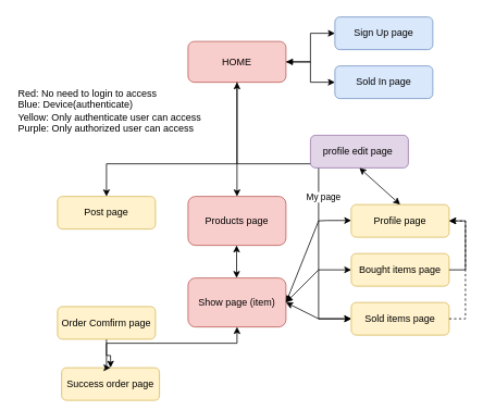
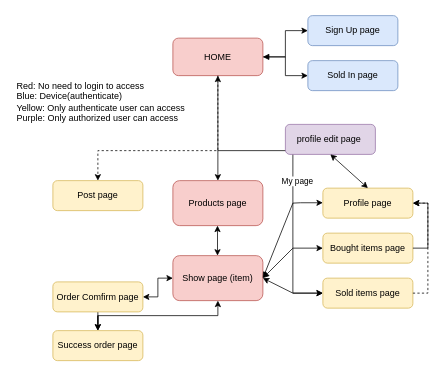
  <mxCell id="0" />
  <mxCell id="1" parent="0" />
  <mxCell id="2" style="edgeStyle=orthogonalEdgeStyle;rounded=0;orthogonalLoop=1;jettySize=auto;html=1;exitX=1;exitY=0.5;exitDx=0;exitDy=0;entryX=0;entryY=0.5;entryDx=0;entryDy=0;" edge="1" parent="1" source="3" target="5"><mxGeometry relative="1" as="geometry"><Array as="points"><mxPoint x="380" y="75" /><mxPoint x="380" y="40" /></Array></mxGeometry></mxCell>
  <mxCell id="3" value="HOME" style="rounded=1;whiteSpace=wrap;html=1;fillColor=#f8cecc;strokeColor=#b85450;" vertex="1" parent="1"><mxGeometry x="230" y="50" width="120" height="50" as="geometry" /></mxCell>
  <mxCell id="4" value="Sold In page" style="whiteSpace=wrap;html=1;rounded=1;fillColor=#dae8fc;strokeColor=#6c8ebf;" vertex="1" parent="1"><mxGeometry x="410" y="80" width="120" height="40" as="geometry" /></mxCell>
  <mxCell id="5" value="Sign Up page" style="rounded=1;whiteSpace=wrap;html=1;fillColor=#dae8fc;strokeColor=#6c8ebf;" vertex="1" parent="1"><mxGeometry x="410" y="20" width="120" height="40" as="geometry" /></mxCell>
  <mxCell id="6" value="Products page" style="rounded=1;whiteSpace=wrap;html=1;fillColor=#f8cecc;strokeColor=#b85450;" vertex="1" parent="1"><mxGeometry x="230" y="240" width="120" height="60" as="geometry" /></mxCell>
+ <mxCell id="7" value="" style="edgeStyle=orthogonalEdgeStyle;rounded=0;orthogonalLoop=1;jettySize=auto;html=1;startArrow=classic;startFill=1;" edge="1" parent="1" source="8" target="11"><mxGeometry relative="1" as="geometry" /></mxCell>
  <mxCell id="8" value="Show page (item)" style="rounded=1;whiteSpace=wrap;html=1;fillColor=#f8cecc;strokeColor=#b85450;" vertex="1" parent="1"><mxGeometry x="230" y="340" width="120" height="60" as="geometry" /></mxCell>
  <mxCell id="9" value="Post page" style="rounded=1;whiteSpace=wrap;html=1;fillColor=#fff2cc;strokeColor=#d6b656;" vertex="1" parent="1"><mxGeometry x="70" y="240" width="120" height="40" as="geometry" /></mxCell>
  <mxCell id="10" style="edgeStyle=orthogonalEdgeStyle;rounded=0;orthogonalLoop=1;jettySize=auto;html=1;" edge="1" parent="1" source="11" target="12"><mxGeometry relative="1" as="geometry"><mxPoint x="130" y="420" as="targetPoint" /></mxGeometry></mxCell>
  <mxCell id="11" value="Order Comfirm page" style="whiteSpace=wrap;html=1;rounded=1;fillColor=#fff2cc;strokeColor=#d6b656;" vertex="1" parent="1"><mxGeometry x="70" y="375" width="120" height="40" as="geometry" /></mxCell>
- <mxCell id="12" value="Success order page" style="rounded=1;whiteSpace=wrap;html=1;fillColor=#fff2cc;strokeColor=#d6b656;" vertex="1" parent="1"><mxGeometry x="75" y="450" width="120" height="40" as="geometry" /></mxCell>
- <mxCell id="13" value="" style="endArrow=classic;html=1;rounded=0;exitX=0.5;exitY=1;exitDx=0;exitDy=0;entryX=0.5;entryY=0;entryDx=0;entryDy=0;" edge="1" parent="1" source="3" target="9"><mxGeometry width="50" height="50" relative="1" as="geometry"><mxPoint x="210" y="460" as="sourcePoint" /><mxPoint x="260" y="410" as="targetPoint" /><Array as="points"><mxPoint x="290" y="200" /><mxPoint x="130" y="200" /></Array></mxGeometry></mxCell>
+ <mxCell id="12" value="Success order page" style="rounded=1;whiteSpace=wrap;html=1;fillColor=#fff2cc;strokeColor=#d6b656;" vertex="1" parent="1"><mxGeometry x="70" y="440" width="120" height="40" as="geometry" /></mxCell>
+ <mxCell id="13" value="" style="endArrow=classic;html=1;rounded=0;exitX=0.5;exitY=1;exitDx=0;exitDy=0;entryX=0.5;entryY=0;entryDx=0;entryDy=0;dashed=1;" edge="1" parent="1" source="3" target="9"><mxGeometry width="50" height="50" relative="1" as="geometry"><mxPoint x="210" y="460" as="sourcePoint" /><mxPoint x="260" y="410" as="targetPoint" /><Array as="points"><mxPoint x="290" y="200" /><mxPoint x="130" y="200" /></Array></mxGeometry></mxCell>
  <mxCell id="14" value="" style="endArrow=classic;html=1;rounded=0;entryX=0;entryY=0.5;entryDx=0;entryDy=0;exitX=1;exitY=0.5;exitDx=0;exitDy=0;startArrow=block;startFill=1;" edge="1" parent="1" source="3" target="4"><mxGeometry width="50" height="50" relative="1" as="geometry"><mxPoint x="360" y="70" as="sourcePoint" /><mxPoint x="260" y="340" as="targetPoint" /><Array as="points"><mxPoint x="380" y="75" /><mxPoint x="380" y="100" /></Array></mxGeometry></mxCell>
  <mxCell id="15" value="" style="endArrow=classic;startArrow=classic;html=1;rounded=0;exitX=0.5;exitY=0;exitDx=0;exitDy=0;" edge="1" parent="1"><mxGeometry width="50" height="50" relative="1" as="geometry"><mxPoint x="289.5" y="340" as="sourcePoint" /><mxPoint x="289.5" y="300" as="targetPoint" /></mxGeometry></mxCell>
  <mxCell id="16" value="Profile page" style="rounded=1;whiteSpace=wrap;html=1;fillColor=#fff2cc;strokeColor=#d6b656;" vertex="1" parent="1"><mxGeometry x="430" y="250" width="120" height="40" as="geometry" /></mxCell>
  <mxCell id="17" value="" style="endArrow=classic;html=1;rounded=0;entryX=0;entryY=0.5;entryDx=0;entryDy=0;startArrow=none;startFill=0;" edge="1" parent="1" target="20"><mxGeometry width="50" height="50" relative="1" as="geometry"><mxPoint x="290" y="200" as="sourcePoint" /><mxPoint x="390" y="400" as="targetPoint" /><Array as="points"><mxPoint x="390" y="200" /><mxPoint x="390" y="390" /></Array></mxGeometry></mxCell>
  <mxCell id="18" value="My page" style="edgeLabel;html=1;align=center;verticalAlign=middle;resizable=0;points=[];" vertex="1" connectable="0" parent="17"><mxGeometry x="-0.19" y="2" relative="1" as="geometry"><mxPoint x="3" y="6" as="offset" /></mxGeometry></mxCell>
  <mxCell id="19" value="Bought items page" style="rounded=1;whiteSpace=wrap;html=1;fillColor=#fff2cc;strokeColor=#d6b656;" vertex="1" parent="1"><mxGeometry x="430" y="310" width="120" height="40" as="geometry" /></mxCell>
  <mxCell id="20" value="Sold items page" style="rounded=1;whiteSpace=wrap;html=1;fillColor=#fff2cc;strokeColor=#d6b656;" vertex="1" parent="1"><mxGeometry x="430" y="370" width="120" height="40" as="geometry" /></mxCell>
  <mxCell id="21" value="" style="endArrow=classic;html=1;rounded=0;entryX=0;entryY=0.5;entryDx=0;entryDy=0;startArrow=block;startFill=1;exitX=1;exitY=0.5;exitDx=0;exitDy=0;" edge="1" parent="1" source="8" target="19"><mxGeometry width="50" height="50" relative="1" as="geometry"><mxPoint x="390" y="330" as="sourcePoint" /><mxPoint x="380" y="410" as="targetPoint" /><Array as="points"><mxPoint x="390" y="330" /></Array></mxGeometry></mxCell>
  <mxCell id="22" value="" style="endArrow=classic;html=1;rounded=0;entryX=0;entryY=0.5;entryDx=0;entryDy=0;startArrow=blockThin;startFill=1;exitX=1;exitY=0.5;exitDx=0;exitDy=0;" edge="1" parent="1" source="8"><mxGeometry width="50" height="50" relative="1" as="geometry"><mxPoint x="390" y="270" as="sourcePoint" /><mxPoint x="430" y="269.5" as="targetPoint" /><Array as="points"><mxPoint x="390" y="270" /><mxPoint x="400" y="269.5" /></Array></mxGeometry></mxCell>
  <mxCell id="23" value="" style="endArrow=classic;startArrow=classic;html=1;rounded=0;exitX=0.5;exitY=0;exitDx=0;exitDy=0;" edge="1" parent="1" source="6"><mxGeometry width="50" height="50" relative="1" as="geometry"><mxPoint x="330" y="460" as="sourcePoint" /><mxPoint x="290" y="100" as="targetPoint" /></mxGeometry></mxCell>
  <mxCell id="24" value="" style="edgeStyle=orthogonalEdgeStyle;rounded=0;orthogonalLoop=1;jettySize=auto;html=1;startArrow=classic;startFill=1;entryX=0.5;entryY=0;entryDx=0;entryDy=0;" edge="1" parent="1" source="8" target="12"><mxGeometry relative="1" as="geometry"><mxPoint x="240" y="400" as="sourcePoint" /><mxPoint x="200" y="380" as="targetPoint" /><Array as="points"><mxPoint x="290" y="420" /><mxPoint x="130" y="420" /></Array></mxGeometry></mxCell>
  <mxCell id="25" value="" style="endArrow=classic;startArrow=classic;html=1;rounded=0;entryX=0;entryY=0.5;entryDx=0;entryDy=0;exitX=1;exitY=0.5;exitDx=0;exitDy=0;" edge="1" parent="1" source="8" target="20"><mxGeometry width="50" height="50" relative="1" as="geometry"><mxPoint x="330" y="460" as="sourcePoint" /><mxPoint x="380" y="410" as="targetPoint" /><Array as="points"><mxPoint x="390" y="390" /></Array></mxGeometry></mxCell>
  <mxCell id="26" value="" style="endArrow=none;startArrow=classic;html=1;rounded=0;exitX=1;exitY=0.5;exitDx=0;exitDy=0;entryX=1;entryY=0.5;entryDx=0;entryDy=0;startFill=1;endFill=0;" edge="1" parent="1" source="16" target="19"><mxGeometry width="50" height="50" relative="1" as="geometry"><mxPoint x="450" y="460" as="sourcePoint" /><mxPoint x="500" y="410" as="targetPoint" /><Array as="points"><mxPoint x="570" y="270" /><mxPoint x="570" y="330" /></Array></mxGeometry></mxCell>
  <mxCell id="27" value="" style="endArrow=classic;html=1;rounded=0;exitX=1;exitY=0.5;exitDx=0;exitDy=0;entryX=1;entryY=0.5;entryDx=0;entryDy=0;dashed=1;" edge="1" parent="1" source="20" target="16"><mxGeometry width="50" height="50" relative="1" as="geometry"><mxPoint x="450" y="460" as="sourcePoint" /><mxPoint x="500" y="410" as="targetPoint" /><Array as="points"><mxPoint x="570" y="390" /><mxPoint x="570" y="270" /></Array></mxGeometry></mxCell>
  <mxCell id="28" value="Red: No need to login to access&lt;br&gt;Blue: Device(authenticate)&lt;br&gt;Yellow: Only authenticate user can access&lt;br&gt;Purple: Only authorized user can access" style="text;html=1;strokeColor=none;fillColor=none;align=left;verticalAlign=middle;whiteSpace=wrap;rounded=0;" vertex="1" parent="1"><mxGeometry x="20" y="80" width="260" height="110" as="geometry" /></mxCell>
  <mxCell id="29" value="profile edit page&amp;nbsp;" style="whiteSpace=wrap;html=1;rounded=1;fillColor=#e1d5e7;strokeColor=#9673a6;" vertex="1" parent="1"><mxGeometry x="380" y="165" width="120" height="40" as="geometry" /></mxCell>
  <mxCell id="30" value="" style="endArrow=classic;startArrow=classic;html=1;rounded=0;entryX=0.5;entryY=1;entryDx=0;entryDy=0;" edge="1" parent="1" target="29"><mxGeometry width="50" height="50" relative="1" as="geometry"><mxPoint x="490" y="250" as="sourcePoint" /><mxPoint x="530" y="330" as="targetPoint" /></mxGeometry></mxCell>
